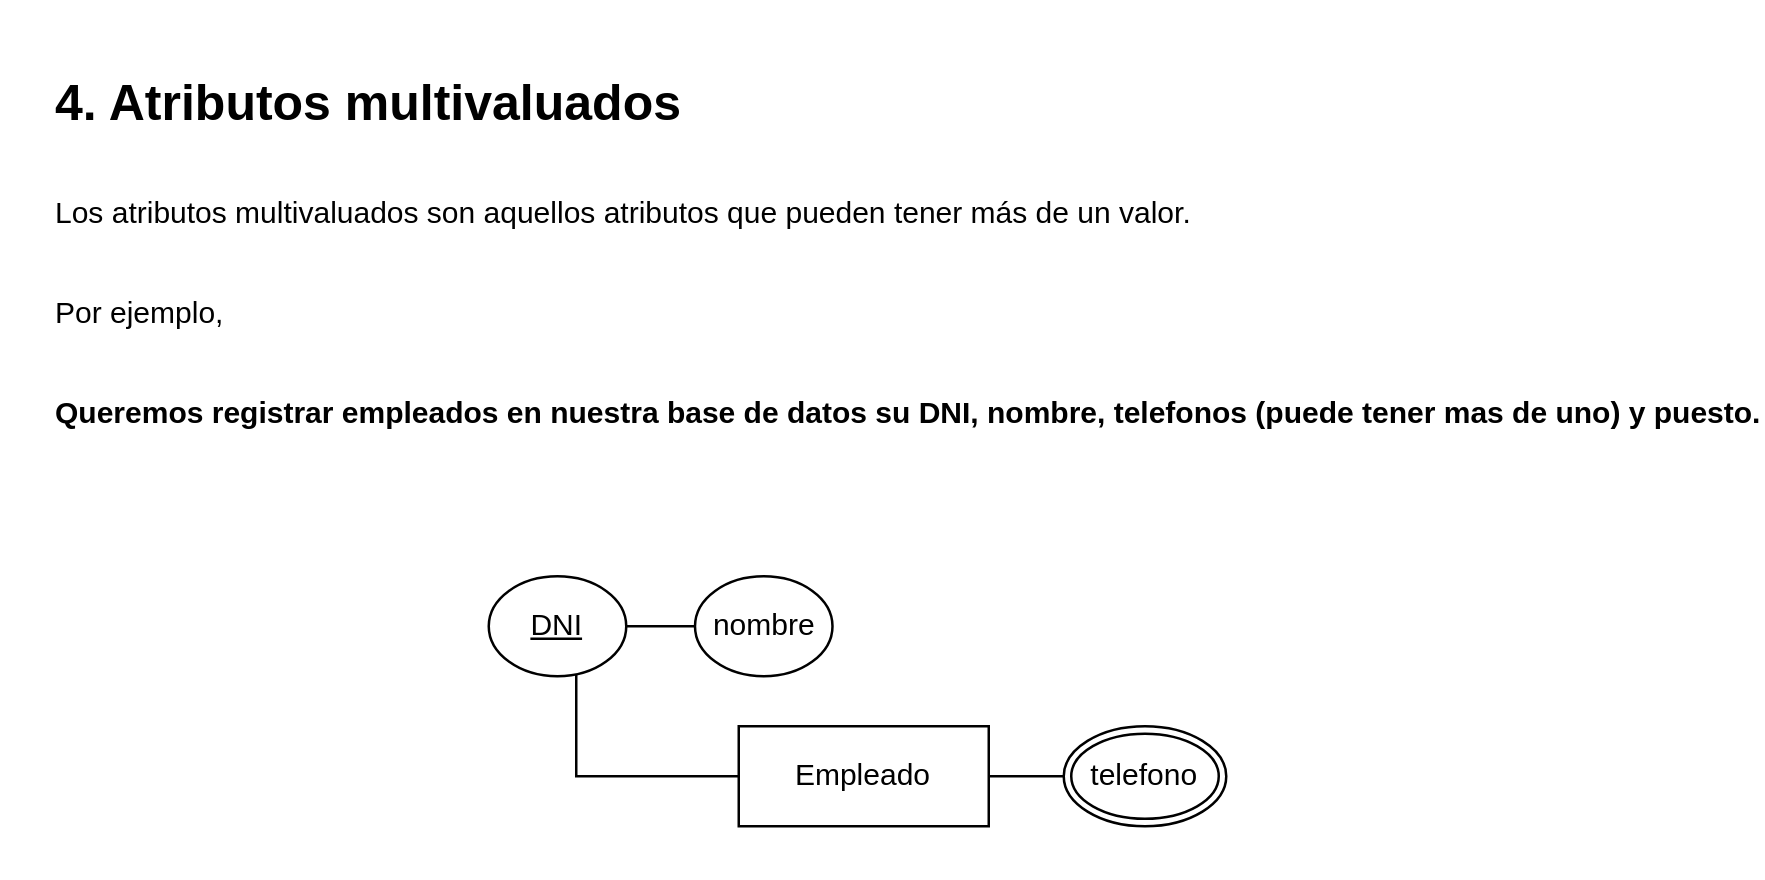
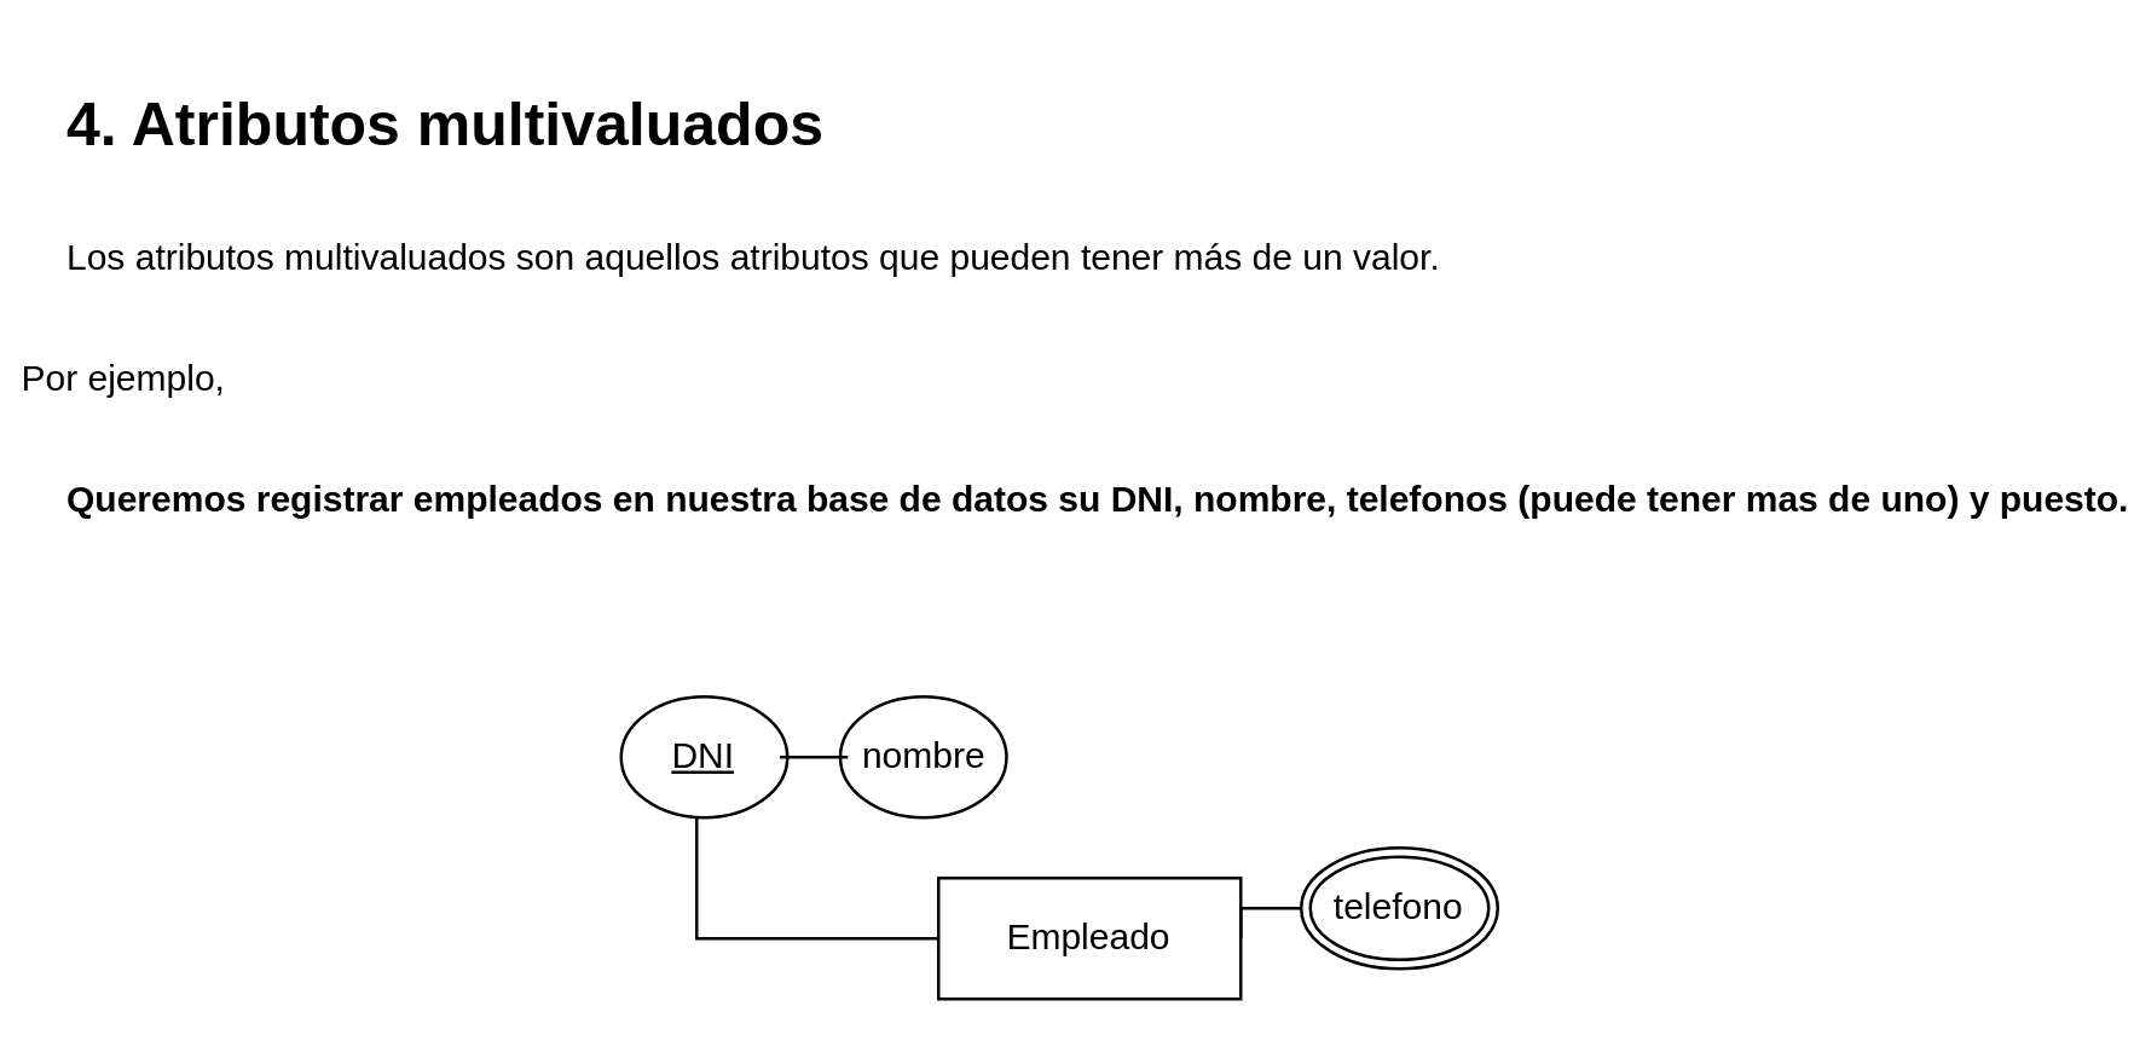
  <mxCell id="0" />
  <mxCell id="1" parent="0" />
  <mxCell id="2" value="&lt;span style=&quot;background-color: initial;&quot;&gt;4. Atributos multivaluados&lt;/span&gt;" style="text;html=1;align=left;verticalAlign=middle;resizable=0;points=[];autosize=1;strokeColor=none;fillColor=none;strokeWidth=0;fontSize=20;fontStyle=1" vertex="1" parent="1"><mxGeometry x="20" y="20" width="250" height="40" as="geometry" /></mxCell>
  <mxCell id="3" value="Los atributos multivaluados son aquellos atributos que pueden tener más de un valor." style="text;html=1;align=left;verticalAlign=middle;resizable=0;points=[];autosize=1;strokeColor=none;fillColor=none;" vertex="1" parent="1"><mxGeometry x="20" y="70" width="480" height="30" as="geometry" /></mxCell>
  <mxCell id="4" value="Queremos registrar empleados en nuestra base de datos su DNI, nombre, telefonos&amp;nbsp;&lt;span style=&quot;background-color: initial;&quot;&gt;(puede tener mas de uno)&amp;nbsp;&lt;/span&gt;&lt;span style=&quot;background-color: initial;&quot;&gt;y puesto.&lt;/span&gt;" style="text;html=1;align=left;verticalAlign=middle;resizable=0;points=[];autosize=1;strokeColor=none;fillColor=none;fontStyle=1" vertex="1" parent="1"><mxGeometry x="20" y="150" width="660" height="30" as="geometry" /></mxCell>
- <mxCell id="5" value="Por ejemplo," style="text;html=1;align=left;verticalAlign=middle;resizable=0;points=[];autosize=1;strokeColor=none;fillColor=none;" vertex="1" parent="1"><mxGeometry x="20" y="110" width="90" height="30" as="geometry" /></mxCell>
- <mxCell id="6" value="Empleado" style="whiteSpace=wrap;html=1;align=center;" vertex="1" parent="1"><mxGeometry x="295" y="290" width="100" height="40" as="geometry" /></mxCell>
+ <mxCell id="5" value="Por ejemplo," style="text;html=1;align=left;verticalAlign=middle;resizable=0;points=[];autosize=1;strokeColor=none;fillColor=none;" vertex="1" parent="1"><mxGeometry x="5" y="110" width="90" height="30" as="geometry" /></mxCell>
+ <mxCell id="6" value="Empleado" style="whiteSpace=wrap;html=1;align=center;" vertex="1" parent="1"><mxGeometry x="310" y="290" width="100" height="40" as="geometry" /></mxCell>
  <mxCell id="7" value="nombre" style="ellipse;whiteSpace=wrap;html=1;align=center;" vertex="1" parent="1"><mxGeometry x="277.5" y="230" width="55" height="40" as="geometry" /></mxCell>
  <mxCell id="8" style="edgeStyle=orthogonalEdgeStyle;rounded=0;orthogonalLoop=1;jettySize=auto;html=1;entryX=0;entryY=0.5;entryDx=0;entryDy=0;endArrow=none;endFill=0;" edge="1" parent="1" source="9" target="6"><mxGeometry relative="1" as="geometry"><Array as="points"><mxPoint x="230" y="310" /></Array></mxGeometry></mxCell>
- <mxCell id="9" value="DNI" style="ellipse;whiteSpace=wrap;html=1;align=center;fontStyle=4;" vertex="1" parent="1"><mxGeometry x="195" y="230" width="55" height="40" as="geometry" /></mxCell>
+ <mxCell id="9" value="DNI" style="ellipse;whiteSpace=wrap;html=1;align=center;fontStyle=4;" vertex="1" parent="1"><mxGeometry x="205" y="230" width="55" height="40" as="geometry" /></mxCell>
  <mxCell id="10" style="edgeStyle=orthogonalEdgeStyle;rounded=0;orthogonalLoop=1;jettySize=auto;html=1;entryX=1;entryY=0.5;entryDx=0;entryDy=0;endArrow=none;endFill=0;" edge="1" parent="1" source="11" target="6"><mxGeometry relative="1" as="geometry" /></mxCell>
- <mxCell id="11" value="telefono" style="ellipse;shape=doubleEllipse;margin=3;whiteSpace=wrap;html=1;align=center;" vertex="1" parent="1"><mxGeometry x="425" y="290" width="65" height="40" as="geometry" /></mxCell>
+ <mxCell id="11" value="telefono" style="ellipse;shape=doubleEllipse;margin=3;whiteSpace=wrap;html=1;align=center;" vertex="1" parent="1"><mxGeometry x="430" y="280" width="65" height="40" as="geometry" /></mxCell>
  <mxCell id="12" style="edgeStyle=orthogonalEdgeStyle;rounded=0;orthogonalLoop=1;jettySize=auto;html=1;endArrow=none;endFill=0;" edge="1" parent="1" source="7" target="9"><mxGeometry relative="1" as="geometry" /></mxCell>
